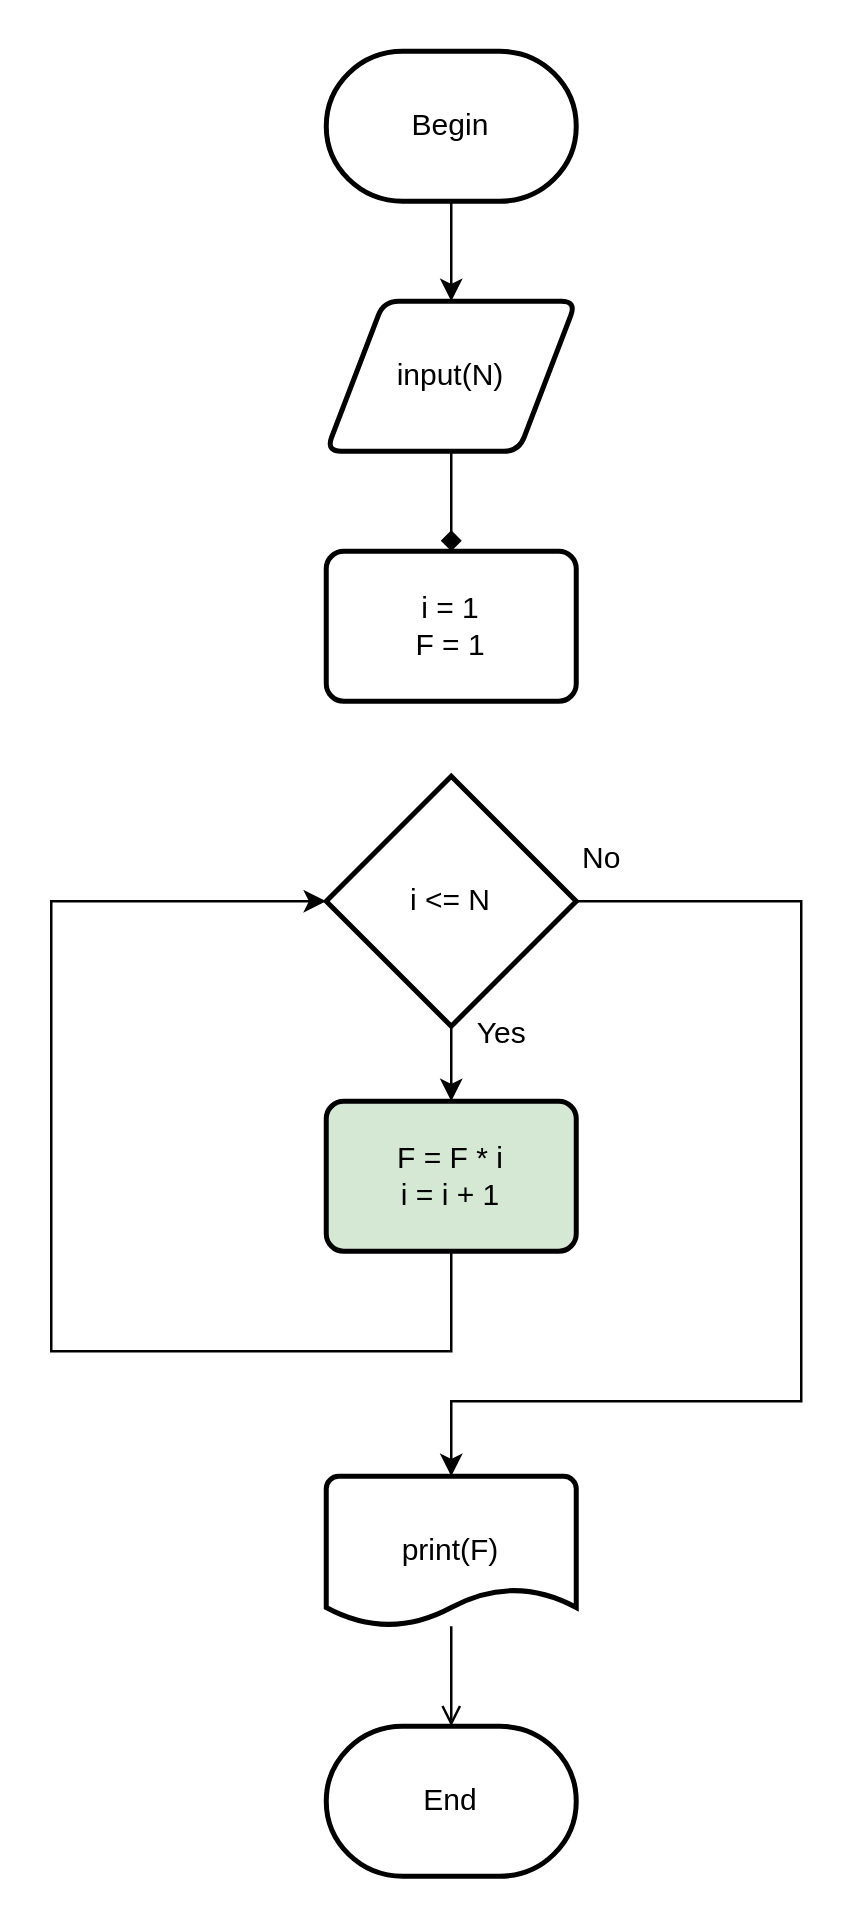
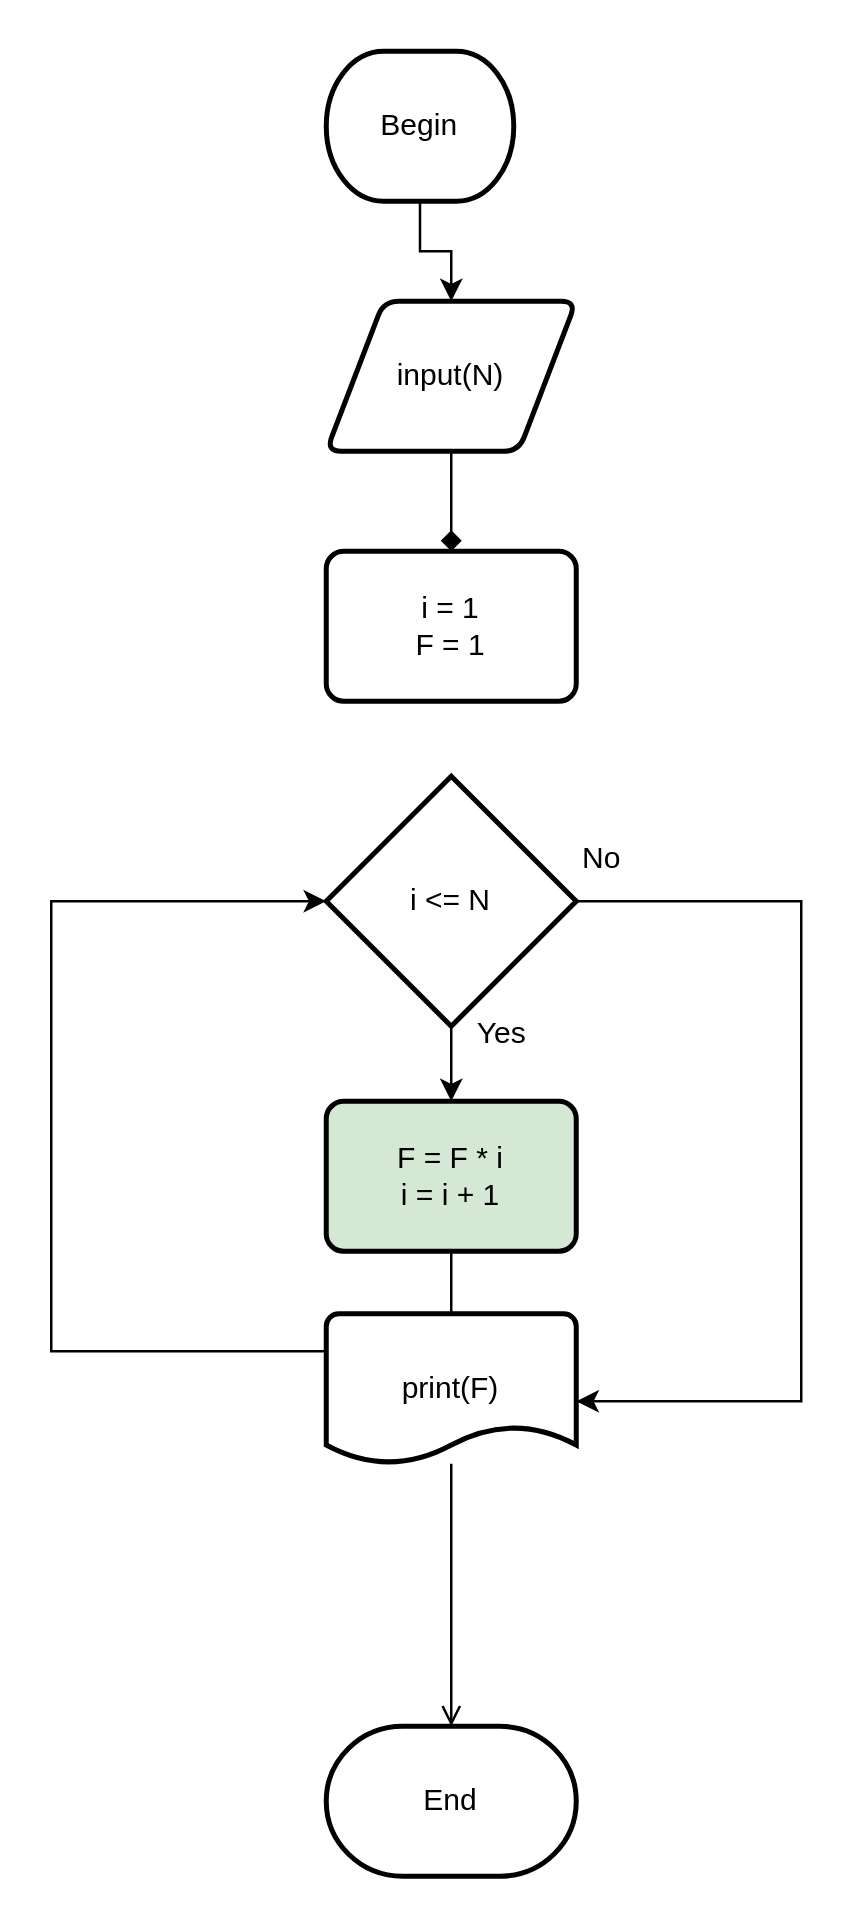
  <mxCell id="0" />
  <mxCell id="1" parent="0" />
  <mxCell id="2" value="" style="edgeStyle=orthogonalEdgeStyle;rounded=0;orthogonalLoop=1;jettySize=auto;html=1;" edge="1" parent="1" source="3" target="5"><mxGeometry relative="1" as="geometry" /></mxCell>
- <mxCell id="3" value="Begin" style="strokeWidth=2;html=1;shape=mxgraph.flowchart.terminator;whiteSpace=wrap;" vertex="1" parent="1"><mxGeometry x="130" y="20" width="100" height="60" as="geometry" /></mxCell>
+ <mxCell id="3" value="Begin" style="strokeWidth=2;html=1;shape=mxgraph.flowchart.terminator;whiteSpace=wrap;" vertex="1" parent="1"><mxGeometry x="130" y="20" width="75" height="60" as="geometry" /></mxCell>
  <mxCell id="4" value="" style="edgeStyle=orthogonalEdgeStyle;rounded=0;orthogonalLoop=1;jettySize=auto;html=1;endArrow=diamond;" edge="1" parent="1" source="5" target="6"><mxGeometry relative="1" as="geometry" /></mxCell>
  <mxCell id="5" value="input(N)" style="shape=parallelogram;html=1;strokeWidth=2;perimeter=parallelogramPerimeter;whiteSpace=wrap;rounded=1;arcSize=12;size=0.23;" vertex="1" parent="1"><mxGeometry x="130" y="120" width="100" height="60" as="geometry" /></mxCell>
  <mxCell id="6" value="i = 1&lt;br&gt;F = 1" style="rounded=1;whiteSpace=wrap;html=1;absoluteArcSize=1;arcSize=14;strokeWidth=2;" vertex="1" parent="1"><mxGeometry x="130" y="220" width="100" height="60" as="geometry" /></mxCell>
  <mxCell id="7" value="" style="edgeStyle=orthogonalEdgeStyle;rounded=0;orthogonalLoop=1;jettySize=auto;html=1;" edge="1" parent="1" source="9" target="11"><mxGeometry relative="1" as="geometry" /></mxCell>
  <mxCell id="8" value="" style="edgeStyle=orthogonalEdgeStyle;rounded=0;orthogonalLoop=1;jettySize=auto;html=1;" edge="1" parent="1" source="9" target="13"><mxGeometry relative="1" as="geometry"><Array as="points"><mxPoint x="320" y="360" /><mxPoint x="320" y="560" /><mxPoint x="180" y="560" /></Array></mxGeometry></mxCell>
  <mxCell id="9" value="i &amp;lt;= N" style="strokeWidth=2;html=1;shape=mxgraph.flowchart.decision;whiteSpace=wrap;" vertex="1" parent="1"><mxGeometry x="130" y="310" width="100" height="100" as="geometry" /></mxCell>
  <mxCell id="10" style="edgeStyle=orthogonalEdgeStyle;rounded=0;orthogonalLoop=1;jettySize=auto;html=1;entryX=0;entryY=0.5;entryDx=0;entryDy=0;entryPerimeter=0;" edge="1" parent="1" source="11" target="9"><mxGeometry relative="1" as="geometry"><Array as="points"><mxPoint x="180" y="540" /><mxPoint x="20" y="540" /><mxPoint x="20" y="360" /></Array></mxGeometry></mxCell>
  <mxCell id="11" value="F = F * i&lt;br&gt;i = i + 1" style="rounded=1;whiteSpace=wrap;html=1;absoluteArcSize=1;arcSize=14;strokeWidth=2;fillColor=#d5e8d4;" vertex="1" parent="1"><mxGeometry x="130" y="440" width="100" height="60" as="geometry" /></mxCell>
  <mxCell id="12" value="" style="edgeStyle=orthogonalEdgeStyle;rounded=0;orthogonalLoop=1;jettySize=auto;html=1;endArrow=open;" edge="1" parent="1" source="13" target="14"><mxGeometry relative="1" as="geometry"><Array as="points"><mxPoint x="180" y="690" /><mxPoint x="180" y="690" /></Array></mxGeometry></mxCell>
- <mxCell id="13" value="print(F)" style="strokeWidth=2;html=1;shape=mxgraph.flowchart.document2;whiteSpace=wrap;size=0.25;" vertex="1" parent="1"><mxGeometry x="130" y="590" width="100" height="60" as="geometry" /></mxCell>
+ <mxCell id="13" value="print(F)" style="strokeWidth=2;html=1;shape=mxgraph.flowchart.document2;whiteSpace=wrap;size=0.25;" vertex="1" parent="1"><mxGeometry x="130" y="525" width="100" height="60" as="geometry" /></mxCell>
  <mxCell id="14" value="End" style="strokeWidth=2;html=1;shape=mxgraph.flowchart.terminator;whiteSpace=wrap;" vertex="1" parent="1"><mxGeometry x="130" y="690" width="100" height="60" as="geometry" /></mxCell>
  <mxCell id="15" value="No" style="text;html=1;align=center;verticalAlign=middle;resizable=0;points=[];autosize=1;strokeColor=none;fillColor=none;" vertex="1" parent="1"><mxGeometry x="220" y="328" width="40" height="30" as="geometry" /></mxCell>
  <mxCell id="16" value="Yes" style="text;html=1;align=center;verticalAlign=middle;resizable=0;points=[];autosize=1;strokeColor=none;fillColor=none;" vertex="1" parent="1"><mxGeometry x="180" y="398" width="40" height="30" as="geometry" /></mxCell>
